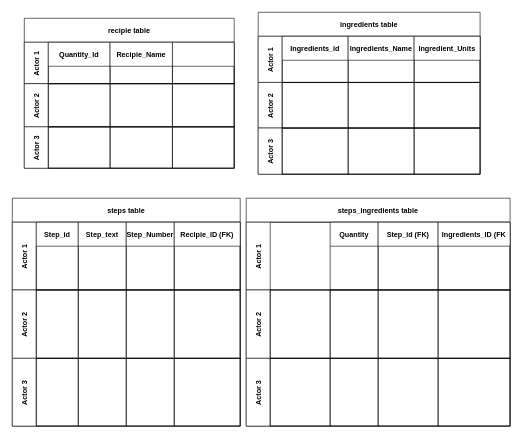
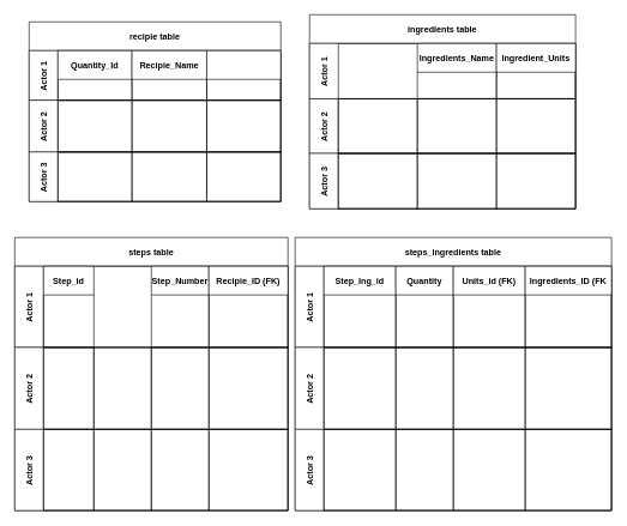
  <mxCell id="0" />
  <mxCell id="1" parent="0" />
  <mxCell id="2" value="ingredients table" style="shape=table;childLayout=tableLayout;rowLines=0;columnLines=0;startSize=40;collapsible=0;recursiveResize=0;expand=0;pointerEvents=0;fontStyle=1;align=center;" vertex="1" parent="1"><mxGeometry x="430" y="20" width="370" height="270" as="geometry" /></mxCell>
  <mxCell id="3" value="Actor 1" style="swimlane;horizontal=0;points=[[0,0.5],[1,0.5]];portConstraint=eastwest;startSize=40;collapsible=0;recursiveResize=0;expand=0;pointerEvents=0;fontStyle=1" vertex="1" parent="2"><mxGeometry y="40" width="370" height="77" as="geometry" /></mxCell>
- <mxCell id="4" value="Ingredients_id" style="swimlane;connectable=0;startSize=40;collapsible=0;recursiveResize=0;expand=0;pointerEvents=0;" vertex="1" parent="3"><mxGeometry x="40" width="110" height="77" as="geometry" /></mxCell>
  <mxCell id="5" value="Ingredients_Name" style="swimlane;connectable=0;startSize=40;collapsible=0;recursiveResize=0;expand=0;pointerEvents=0;" vertex="1" parent="3"><mxGeometry x="150" width="110" height="77" as="geometry" /></mxCell>
  <mxCell id="6" value="Ingredient_Units" style="swimlane;connectable=0;startSize=40;collapsible=0;recursiveResize=0;expand=0;pointerEvents=0;" vertex="1" parent="3"><mxGeometry x="260" width="110" height="77" as="geometry" /></mxCell>
  <mxCell id="7" value="Actor 2" style="swimlane;horizontal=0;points=[[0,0.5],[1,0.5]];portConstraint=eastwest;startSize=40;collapsible=0;recursiveResize=0;expand=0;pointerEvents=0;" vertex="1" parent="2"><mxGeometry y="117" width="370" height="76" as="geometry" /></mxCell>
  <mxCell id="8" value="" style="swimlane;connectable=0;startSize=0;collapsible=0;recursiveResize=0;expand=0;pointerEvents=0;" vertex="1" parent="7"><mxGeometry x="40" width="110" height="76" as="geometry" /></mxCell>
  <mxCell id="9" value="" style="swimlane;connectable=0;startSize=0;collapsible=0;recursiveResize=0;expand=0;pointerEvents=0;" vertex="1" parent="7"><mxGeometry x="150" width="110" height="76" as="geometry" /></mxCell>
  <mxCell id="10" value="" style="swimlane;connectable=0;startSize=0;collapsible=0;recursiveResize=0;expand=0;pointerEvents=0;" vertex="1" parent="7"><mxGeometry x="260" width="110" height="76" as="geometry" /></mxCell>
  <mxCell id="11" value="Actor 3" style="swimlane;horizontal=0;points=[[0,0.5],[1,0.5]];portConstraint=eastwest;startSize=40;collapsible=0;recursiveResize=0;expand=0;pointerEvents=0;" vertex="1" parent="2"><mxGeometry y="193" width="370" height="77" as="geometry" /></mxCell>
  <mxCell id="12" value="" style="swimlane;connectable=0;startSize=0;collapsible=0;recursiveResize=0;expand=0;pointerEvents=0;" vertex="1" parent="11"><mxGeometry x="40" width="110" height="77" as="geometry" /></mxCell>
  <mxCell id="13" value="" style="swimlane;connectable=0;startSize=0;collapsible=0;recursiveResize=0;expand=0;pointerEvents=0;" vertex="1" parent="11"><mxGeometry x="150" width="110" height="77" as="geometry" /></mxCell>
  <mxCell id="14" value="" style="swimlane;connectable=0;startSize=0;collapsible=0;recursiveResize=0;expand=0;pointerEvents=0;" vertex="1" parent="11"><mxGeometry x="260" width="110" height="77" as="geometry" /></mxCell>
  <mxCell id="15" value="recipie table" style="shape=table;childLayout=tableLayout;rowLines=0;columnLines=0;startSize=40;collapsible=0;recursiveResize=0;expand=0;pointerEvents=0;fontStyle=1;align=center;" vertex="1" parent="1"><mxGeometry x="40" y="30" width="350" height="250" as="geometry" /></mxCell>
  <mxCell id="16" value="Actor 1" style="swimlane;horizontal=0;points=[[0,0.5],[1,0.5]];portConstraint=eastwest;startSize=40;collapsible=0;recursiveResize=0;expand=0;pointerEvents=0;fontStyle=1" vertex="1" parent="15"><mxGeometry y="40" width="350" height="69" as="geometry" /></mxCell>
  <mxCell id="17" value="Quantity_Id" style="swimlane;connectable=0;startSize=40;collapsible=0;recursiveResize=0;expand=0;pointerEvents=0;" vertex="1" parent="16"><mxGeometry x="40" width="103" height="69" as="geometry" /></mxCell>
  <mxCell id="18" value="Recipie_Name" style="swimlane;connectable=0;startSize=40;collapsible=0;recursiveResize=0;expand=0;pointerEvents=0;" vertex="1" parent="16"><mxGeometry x="143" width="104" height="69" as="geometry" /></mxCell>
  <mxCell id="19" value="" style="swimlane;connectable=0;startSize=40;collapsible=0;recursiveResize=0;expand=0;pointerEvents=0;" vertex="1" parent="16"><mxGeometry x="247" width="103" height="69" as="geometry" /></mxCell>
  <mxCell id="20" value="Actor 2" style="swimlane;horizontal=0;points=[[0,0.5],[1,0.5]];portConstraint=eastwest;startSize=40;collapsible=0;recursiveResize=0;expand=0;pointerEvents=0;" vertex="1" parent="15"><mxGeometry y="109" width="350" height="72" as="geometry" /></mxCell>
  <mxCell id="21" value="" style="swimlane;connectable=0;startSize=0;collapsible=0;recursiveResize=0;expand=0;pointerEvents=0;" vertex="1" parent="20"><mxGeometry x="40" width="103" height="72" as="geometry" /></mxCell>
  <mxCell id="22" value="" style="swimlane;connectable=0;startSize=0;collapsible=0;recursiveResize=0;expand=0;pointerEvents=0;" vertex="1" parent="20"><mxGeometry x="143" width="104" height="72" as="geometry" /></mxCell>
  <mxCell id="23" value="" style="swimlane;connectable=0;startSize=0;collapsible=0;recursiveResize=0;expand=0;pointerEvents=0;" vertex="1" parent="20"><mxGeometry x="247" width="103" height="72" as="geometry" /></mxCell>
  <mxCell id="24" value="Actor 3" style="swimlane;horizontal=0;points=[[0,0.5],[1,0.5]];portConstraint=eastwest;startSize=40;collapsible=0;recursiveResize=0;expand=0;pointerEvents=0;" vertex="1" parent="15"><mxGeometry y="181" width="350" height="69" as="geometry" /></mxCell>
  <mxCell id="25" value="" style="swimlane;connectable=0;startSize=0;collapsible=0;recursiveResize=0;expand=0;pointerEvents=0;" vertex="1" parent="24"><mxGeometry x="40" width="103" height="69" as="geometry" /></mxCell>
  <mxCell id="26" value="" style="swimlane;connectable=0;startSize=0;collapsible=0;recursiveResize=0;expand=0;pointerEvents=0;" vertex="1" parent="24"><mxGeometry x="143" width="104" height="69" as="geometry" /></mxCell>
  <mxCell id="27" value="" style="swimlane;connectable=0;startSize=0;collapsible=0;recursiveResize=0;expand=0;pointerEvents=0;" vertex="1" parent="24"><mxGeometry x="247" width="103" height="69" as="geometry" /></mxCell>
  <mxCell id="28" value="steps table" style="shape=table;childLayout=tableLayout;rowLines=0;columnLines=0;startSize=40;collapsible=0;recursiveResize=0;expand=0;pointerEvents=0;fontStyle=1;align=center;" vertex="1" parent="1"><mxGeometry x="20" y="330" width="380" height="380" as="geometry" /></mxCell>
  <mxCell id="29" value="Actor 1" style="swimlane;horizontal=0;points=[[0,0.5],[1,0.5]];portConstraint=eastwest;startSize=40;collapsible=0;recursiveResize=0;expand=0;pointerEvents=0;fontStyle=1" vertex="1" parent="28"><mxGeometry y="40" width="380" height="113" as="geometry" /></mxCell>
  <mxCell id="30" value="Step_id" style="swimlane;connectable=0;startSize=40;collapsible=0;recursiveResize=0;expand=0;pointerEvents=0;" vertex="1" parent="29"><mxGeometry x="40" width="70" height="113" as="geometry" /></mxCell>
- <mxCell id="31" value="Step_text" style="swimlane;connectable=0;startSize=40;collapsible=0;recursiveResize=0;expand=0;pointerEvents=0;" vertex="1" parent="29"><mxGeometry x="110" width="80" height="113" as="geometry" /></mxCell>
  <mxCell id="32" value="Step_Number" style="swimlane;connectable=0;startSize=40;collapsible=0;recursiveResize=0;expand=0;pointerEvents=0;" vertex="1" parent="29"><mxGeometry x="190" width="80" height="113" as="geometry" /></mxCell>
  <mxCell id="33" value="Recipie_ID (FK)" style="swimlane;connectable=0;startSize=40;collapsible=0;recursiveResize=0;expand=0;pointerEvents=0;" vertex="1" parent="29"><mxGeometry x="270" width="110" height="113" as="geometry" /></mxCell>
  <mxCell id="34" value="Actor 2" style="swimlane;horizontal=0;points=[[0,0.5],[1,0.5]];portConstraint=eastwest;startSize=40;collapsible=0;recursiveResize=0;expand=0;pointerEvents=0;" vertex="1" parent="28"><mxGeometry y="153" width="380" height="114" as="geometry" /></mxCell>
  <mxCell id="35" value="" style="swimlane;connectable=0;startSize=0;collapsible=0;recursiveResize=0;expand=0;pointerEvents=0;" vertex="1" parent="34"><mxGeometry x="40" width="70" height="114" as="geometry" /></mxCell>
  <mxCell id="36" value="" style="swimlane;connectable=0;startSize=0;collapsible=0;recursiveResize=0;expand=0;pointerEvents=0;" vertex="1" parent="34"><mxGeometry x="110" width="80" height="114" as="geometry" /></mxCell>
  <mxCell id="37" value="" style="swimlane;connectable=0;startSize=0;collapsible=0;recursiveResize=0;expand=0;pointerEvents=0;" vertex="1" parent="34"><mxGeometry x="190" width="80" height="114" as="geometry" /></mxCell>
  <mxCell id="38" style="swimlane;connectable=0;startSize=0;collapsible=0;recursiveResize=0;expand=0;pointerEvents=0;" vertex="1" parent="34"><mxGeometry x="270" width="110" height="114" as="geometry" /></mxCell>
  <mxCell id="39" value="Actor 3" style="swimlane;horizontal=0;points=[[0,0.5],[1,0.5]];portConstraint=eastwest;startSize=40;collapsible=0;recursiveResize=0;expand=0;pointerEvents=0;" vertex="1" parent="28"><mxGeometry y="267" width="380" height="113" as="geometry" /></mxCell>
  <mxCell id="40" value="" style="swimlane;connectable=0;startSize=0;collapsible=0;recursiveResize=0;expand=0;pointerEvents=0;" vertex="1" parent="39"><mxGeometry x="40" width="70" height="113" as="geometry" /></mxCell>
  <mxCell id="41" value="" style="swimlane;connectable=0;startSize=0;collapsible=0;recursiveResize=0;expand=0;pointerEvents=0;" vertex="1" parent="39"><mxGeometry x="110" width="80" height="113" as="geometry" /></mxCell>
  <mxCell id="42" value="" style="swimlane;connectable=0;startSize=0;collapsible=0;recursiveResize=0;expand=0;pointerEvents=0;" vertex="1" parent="39"><mxGeometry x="190" width="80" height="113" as="geometry" /></mxCell>
  <mxCell id="43" style="swimlane;connectable=0;startSize=0;collapsible=0;recursiveResize=0;expand=0;pointerEvents=0;" vertex="1" parent="39"><mxGeometry x="270" width="110" height="113" as="geometry" /></mxCell>
  <mxCell id="44" value="steps_ingredients table" style="shape=table;childLayout=tableLayout;rowLines=0;columnLines=0;startSize=40;collapsible=0;recursiveResize=0;expand=0;pointerEvents=0;fontStyle=1;align=center;" vertex="1" parent="1"><mxGeometry x="410" y="330" width="440" height="380" as="geometry" /></mxCell>
  <mxCell id="45" value="Actor 1" style="swimlane;horizontal=0;points=[[0,0.5],[1,0.5]];portConstraint=eastwest;startSize=40;collapsible=0;recursiveResize=0;expand=0;pointerEvents=0;fontStyle=1" vertex="1" parent="44"><mxGeometry y="40" width="440" height="113" as="geometry" /></mxCell>
+ <mxCell id="46" value="Step_Ing_id" style="swimlane;connectable=0;startSize=40;collapsible=0;recursiveResize=0;expand=0;pointerEvents=0;" vertex="1" parent="45"><mxGeometry x="40" width="100" height="113" as="geometry" /></mxCell>
  <mxCell id="47" value="Quantity" style="swimlane;connectable=0;startSize=40;collapsible=0;recursiveResize=0;expand=0;pointerEvents=0;" vertex="1" parent="45"><mxGeometry x="140" width="80" height="113" as="geometry" /></mxCell>
- <mxCell id="48" value="Step_id (FK)" style="swimlane;connectable=0;startSize=40;collapsible=0;recursiveResize=0;expand=0;pointerEvents=0;" vertex="1" parent="45"><mxGeometry x="220" width="100" height="113" as="geometry" /></mxCell>
+ <mxCell id="48" value="Units_id (FK)" style="swimlane;connectable=0;startSize=40;collapsible=0;recursiveResize=0;expand=0;pointerEvents=0;" vertex="1" parent="45"><mxGeometry x="220" width="100" height="113" as="geometry" /></mxCell>
  <mxCell id="49" value="Ingredients_ID (FK" style="swimlane;connectable=0;startSize=40;collapsible=0;recursiveResize=0;expand=0;pointerEvents=0;" vertex="1" parent="45"><mxGeometry x="320" width="120" height="113" as="geometry" /></mxCell>
  <mxCell id="50" value="Actor 2" style="swimlane;horizontal=0;points=[[0,0.5],[1,0.5]];portConstraint=eastwest;startSize=40;collapsible=0;recursiveResize=0;expand=0;pointerEvents=0;" vertex="1" parent="44"><mxGeometry y="153" width="440" height="114" as="geometry" /></mxCell>
  <mxCell id="51" value="" style="swimlane;connectable=0;startSize=0;collapsible=0;recursiveResize=0;expand=0;pointerEvents=0;" vertex="1" parent="50"><mxGeometry x="40" width="100" height="114" as="geometry" /></mxCell>
  <mxCell id="52" value="" style="swimlane;connectable=0;startSize=0;collapsible=0;recursiveResize=0;expand=0;pointerEvents=0;" vertex="1" parent="50"><mxGeometry x="140" width="80" height="114" as="geometry" /></mxCell>
  <mxCell id="53" value="" style="swimlane;connectable=0;startSize=0;collapsible=0;recursiveResize=0;expand=0;pointerEvents=0;" vertex="1" parent="50"><mxGeometry x="220" width="100" height="114" as="geometry" /></mxCell>
  <mxCell id="54" style="swimlane;connectable=0;startSize=0;collapsible=0;recursiveResize=0;expand=0;pointerEvents=0;" vertex="1" parent="50"><mxGeometry x="320" width="120" height="114" as="geometry" /></mxCell>
  <mxCell id="55" value="Actor 3" style="swimlane;horizontal=0;points=[[0,0.5],[1,0.5]];portConstraint=eastwest;startSize=40;collapsible=0;recursiveResize=0;expand=0;pointerEvents=0;" vertex="1" parent="44"><mxGeometry y="267" width="440" height="113" as="geometry" /></mxCell>
  <mxCell id="56" value="" style="swimlane;connectable=0;startSize=0;collapsible=0;recursiveResize=0;expand=0;pointerEvents=0;" vertex="1" parent="55"><mxGeometry x="40" width="100" height="113" as="geometry" /></mxCell>
  <mxCell id="57" value="" style="swimlane;connectable=0;startSize=0;collapsible=0;recursiveResize=0;expand=0;pointerEvents=0;" vertex="1" parent="55"><mxGeometry x="140" width="80" height="113" as="geometry" /></mxCell>
  <mxCell id="58" value="" style="swimlane;connectable=0;startSize=0;collapsible=0;recursiveResize=0;expand=0;pointerEvents=0;" vertex="1" parent="55"><mxGeometry x="220" width="100" height="113" as="geometry" /></mxCell>
  <mxCell id="59" style="swimlane;connectable=0;startSize=0;collapsible=0;recursiveResize=0;expand=0;pointerEvents=0;" vertex="1" parent="55"><mxGeometry x="320" width="120" height="113" as="geometry" /></mxCell>
